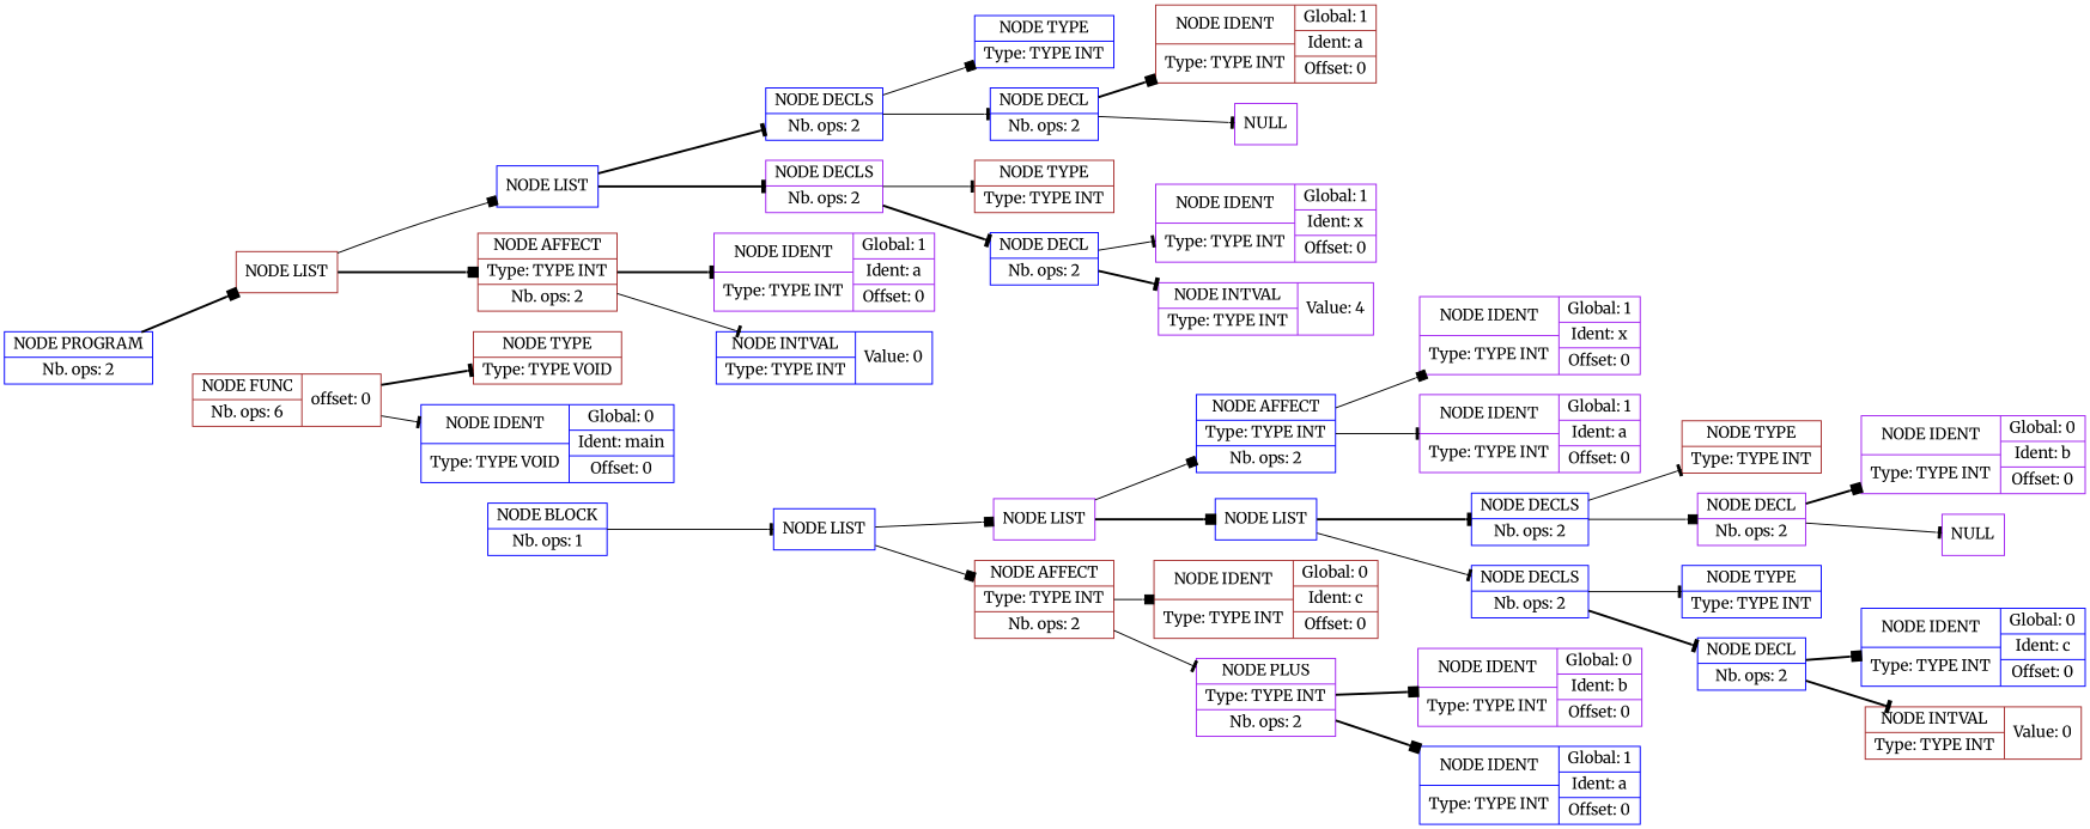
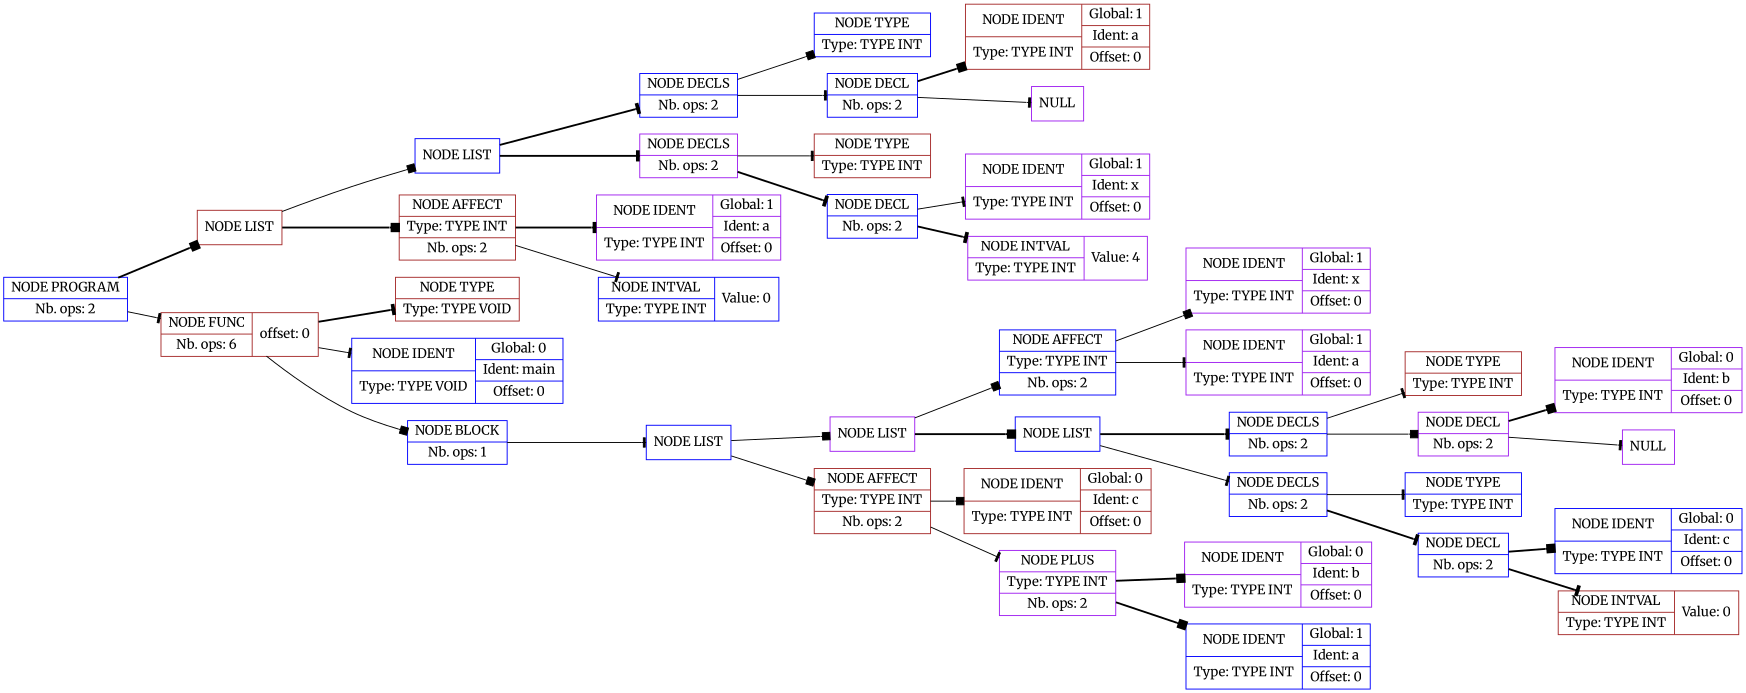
  digraph {
    fontname=Merriweather
    rankdir=LR
    node [color=blue fontname=Merriweather shape=record]
    edge [arrowhead=tee fontname=Merriweather style=solid tailclip=true]
    n1 [label="{{NODE PROGRAM|Nb. ops: 2}}"]
    n2 [color=brown label="{{NODE LIST}}"]
    n3 [color=brown label="{{NODE FUNC|Nb. ops: 6}|{offset: 0}}"]
    n4 [label="{{NODE LIST}}"]
    n5 [color=brown label="{{NODE AFFECT|Type: TYPE INT|Nb. ops: 2}}"]
    n6 [color=brown label="{{NODE TYPE|Type: TYPE VOID}}"]
    n7 [label="{{NODE IDENT|Type: TYPE VOID}|{<decl>Global: 0|Ident: main|Offset: 0}}"]
    n8 [label="{{NODE BLOCK|Nb. ops: 1}}"]
    n9 [label="{{NODE DECLS|Nb. ops: 2}}"]
    n10 [color=purple label="{{NODE DECLS|Nb. ops: 2}}"]
    n11 [color=purple label="{{NODE IDENT|Type: TYPE INT}|{<decl>Global: 1|Ident: a|Offset: 0}}"]
    n12 [label="{{NODE INTVAL|Type: TYPE INT}|{Value: 0}}"]
    n13 [label="{{NODE TYPE|Type: TYPE INT}}"]
    n14 [label="{{NODE DECL|Nb. ops: 2}}"]
    n15 [color=brown label="{{NODE TYPE|Type: TYPE INT}}"]
    n16 [label="{{NODE DECL|Nb. ops: 2}}"]
    n17 [color=brown label="{{NODE IDENT|Type: TYPE INT}|{<decl>Global: 1|Ident: a|Offset: 0}}"]
    n18 [color=purple label="{{NULL}}"]
    n19 [color=purple label="{{NODE IDENT|Type: TYPE INT}|{<decl>Global: 1|Ident: x|Offset: 0}}"]
    n20 [color=purple label="{{NODE INTVAL|Type: TYPE INT}|{Value: 4}}"]
    n21 [label="{{NODE LIST}}"]
    n22 [color=purple label="{{NODE LIST}}"]
    n23 [color=brown label="{{NODE AFFECT|Type: TYPE INT|Nb. ops: 2}}"]
    n24 [label="{{NODE AFFECT|Type: TYPE INT|Nb. ops: 2}}"]
    n25 [label="{{NODE LIST}}"]
    n26 [color=brown label="{{NODE IDENT|Type: TYPE INT}|{<decl>Global: 0|Ident: c|Offset: 0}}"]
    n27 [color=purple label="{{NODE PLUS|Type: TYPE INT|Nb. ops: 2}}"]
    n28 [color=purple label="{{NODE IDENT|Type: TYPE INT}|{<decl>Global: 1|Ident: x|Offset: 0}}"]
    n29 [color=purple label="{{NODE IDENT|Type: TYPE INT}|{<decl>Global: 1|Ident: a|Offset: 0}}"]
    n30 [label="{{NODE DECLS|Nb. ops: 2}}"]
    n31 [label="{{NODE DECLS|Nb. ops: 2}}"]
    n32 [color=brown label="{{NODE TYPE|Type: TYPE INT}}"]
    n33 [color=purple label="{{NODE DECL|Nb. ops: 2}}"]
    n34 [label="{{NODE TYPE|Type: TYPE INT}}"]
    n35 [label="{{NODE DECL|Nb. ops: 2}}"]
    n36 [color=purple label="{{NODE IDENT|Type: TYPE INT}|{<decl>Global: 0|Ident: b|Offset: 0}}"]
    n37 [color=purple label="{{NULL}}"]
    n38 [label="{{NODE IDENT|Type: TYPE INT}|{<decl>Global: 0|Ident: c|Offset: 0}}"]
    n39 [color=brown label="{{NODE INTVAL|Type: TYPE INT}|{Value: 0}}"]
    n40 [color=purple label="{{NODE IDENT|Type: TYPE INT}|{<decl>Global: 0|Ident: b|Offset: 0}}"]
    n41 [label="{{NODE IDENT|Type: TYPE INT}|{<decl>Global: 1|Ident: a|Offset: 0}}"]
    n1 -> n2 [arrowhead=box style=bold]
+   n1 -> n3
    n2 -> n4 [arrowhead=box]
    n2 -> n5 [arrowhead=box style=bold]
    n3 -> n6 [style=bold]
    n3 -> n7
+   n3 -> n8 [arrowhead=box]
    n4 -> n9 [style=bold]
    n4 -> n10 [style=bold]
    n5 -> n11 [style=bold]
    n5 -> n12
    n8 -> n21
    n9 -> n13 [arrowhead=box]
    n9 -> n14
    n10 -> n15
    n10 -> n16 [style=bold]
    n14 -> n17 [arrowhead=box style=bold]
    n14 -> n18
    n16 -> n19
    n16 -> n20 [style=bold]
    n21 -> n22 [arrowhead=box]
    n21 -> n23 [arrowhead=box]
    n22 -> n24 [arrowhead=box]
    n22 -> n25 [arrowhead=box style=bold]
    n23 -> n26 [arrowhead=box]
    n23 -> n27
    n24 -> n28 [arrowhead=box]
    n24 -> n29
    n25 -> n30 [style=bold]
    n25 -> n31
    n27 -> n40 [arrowhead=box style=bold]
    n27 -> n41 [arrowhead=box style=bold]
    n30 -> n32
    n30 -> n33 [arrowhead=box]
    n31 -> n34
    n31 -> n35 [style=bold]
    n33 -> n36 [arrowhead=box style=bold]
    n33 -> n37
    n35 -> n38 [arrowhead=box style=bold]
    n35 -> n39 [style=bold]
  }
